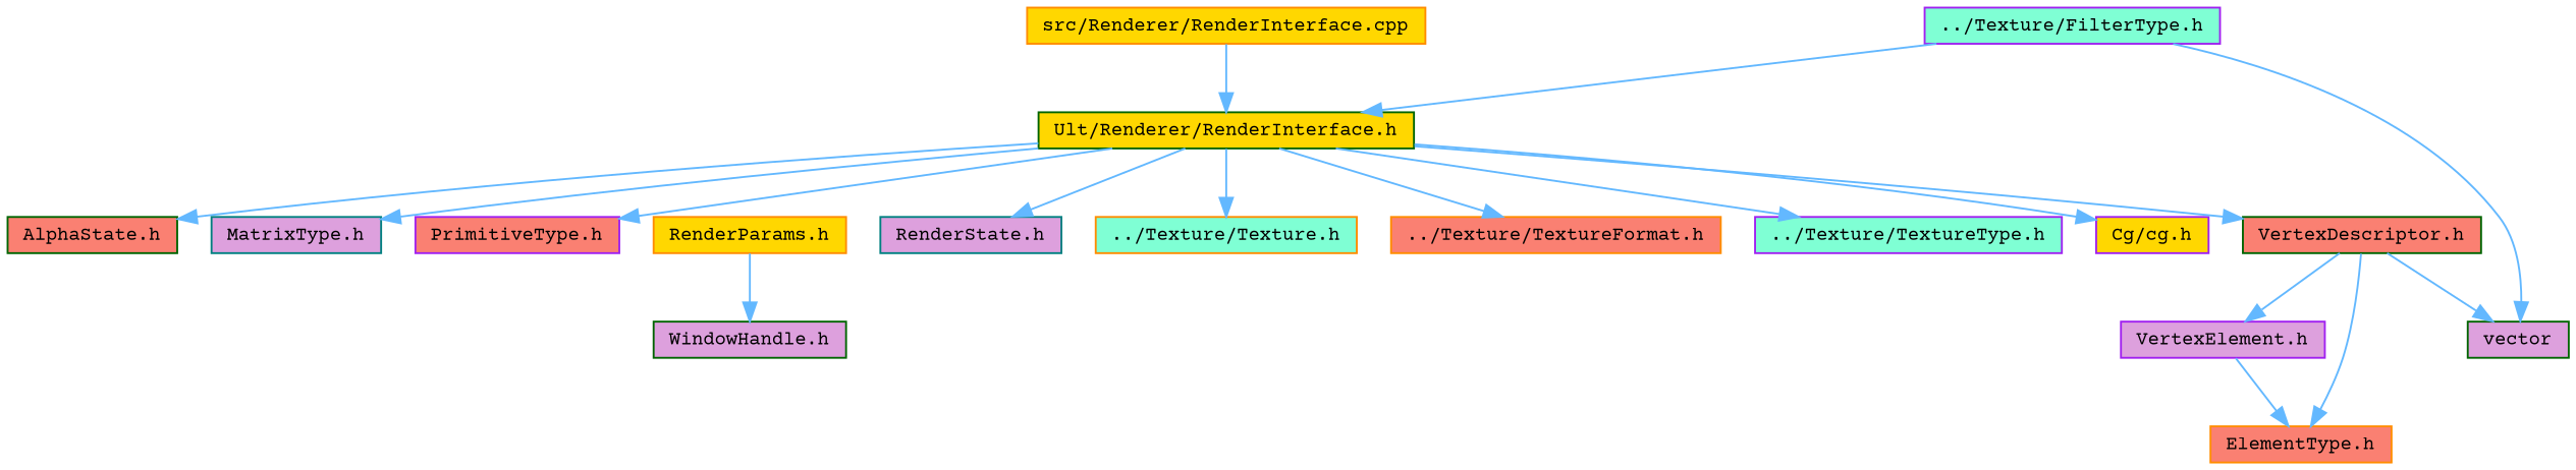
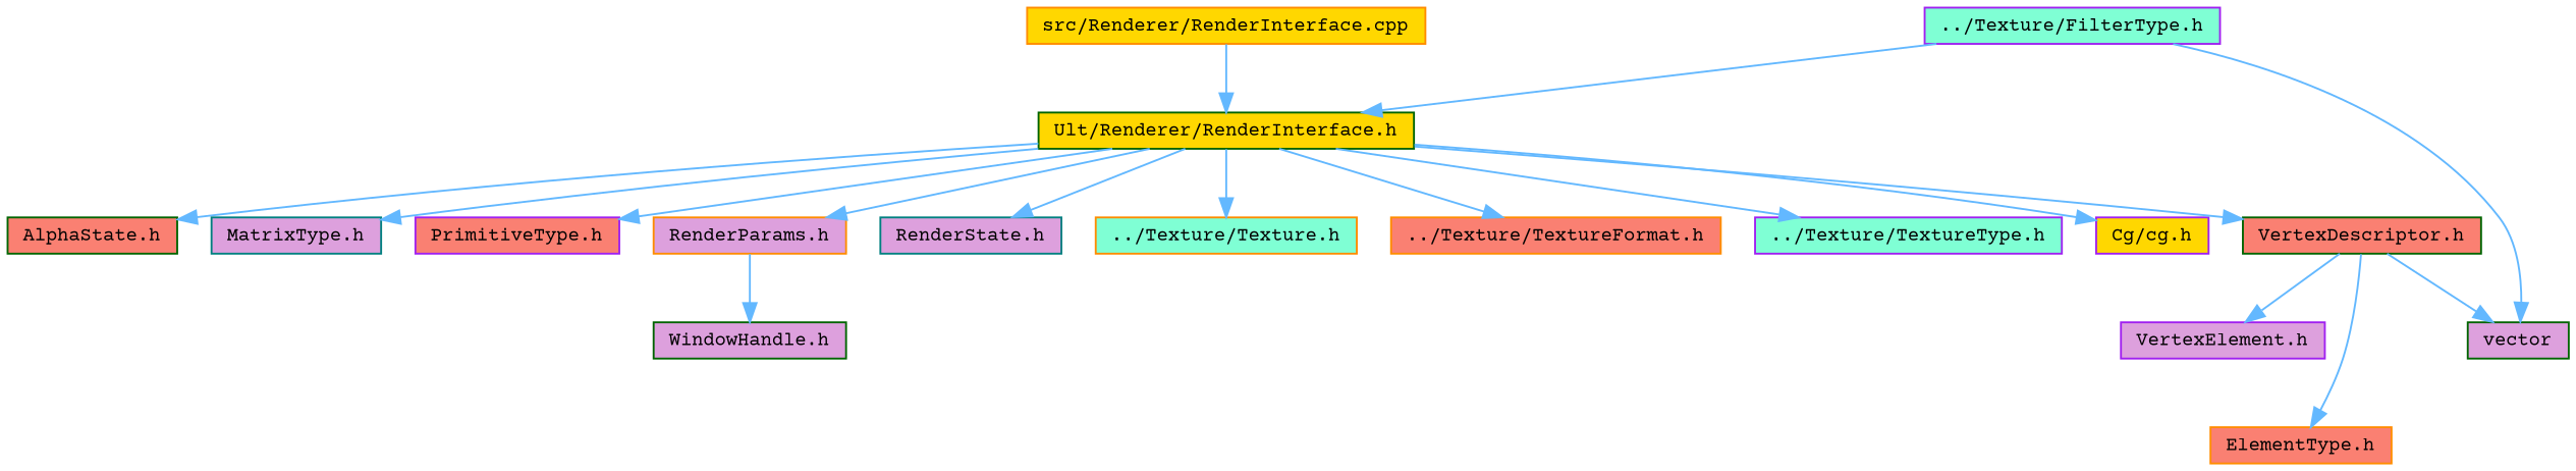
  digraph {
    fontname="Courier Prime"
    node [color=darkorange fillcolor=salmon fontname="Courier Prime" fontsize=10 shape=box style=filled]
    edge [color=steelblue1 fontname="Courier Prime" fontsize=10 labelfontname=Helvetica labelfontsize=10 style=solid]
    n1 [fillcolor=gold fontcolor=black height=0.2 label="src/Renderer/RenderInterface.cpp" width=0.4]
    n2 [color=darkgreen fillcolor=gold height=0.2 label="Ult/Renderer/RenderInterface.h" width=0.4]
    n3 [color=purple fillcolor=gold height=0.2 label="Cg/cg.h" width=0.4]
    n4 [color=darkgreen height=0.2 label="AlphaState.h" width=0.4]
    n5 [color=teal fillcolor=plum height=0.2 label="MatrixType.h" width=0.4]
    n6 [color=purple height=0.2 label="PrimitiveType.h" width=0.4]
-   n7 [fillcolor=gold height=0.2 label="RenderParams.h" width=0.4]
+   n7 [fillcolor=plum height=0.2 label="RenderParams.h" width=0.4]
    n8 [color=teal fillcolor=plum height=0.2 label="RenderState.h" width=0.4]
    n9 [fillcolor=aquamarine height=0.2 label="../Texture/Texture.h" width=0.4]
    n10 [height=0.2 label="../Texture/TextureFormat.h" width=0.4]
    n11 [color=purple fillcolor=aquamarine height=0.2 label="../Texture/TextureType.h" width=0.4]
    n12 [color=darkgreen height=0.2 label="VertexDescriptor.h" width=0.4]
    n13 [color=darkgreen fillcolor=plum height=0.2 label="WindowHandle.h" width=0.4]
    n14 [color=purple fillcolor=aquamarine height=0.2 label="../Texture/FilterType.h" width=0.4]
    n15 [color=darkgreen fillcolor=plum height=0.2 label=vector width=0.4]
    n16 [height=0.2 label="ElementType.h" width=0.4]
    n17 [color=purple fillcolor=plum height=0.2 label="VertexElement.h" width=0.4]
    n1 -> n2
    n2 -> n3
    n2 -> n4
    n2 -> n5
    n2 -> n6
+   n2 -> n7
    n2 -> n8
    n2 -> n9
    n2 -> n10
    n2 -> n11
    n2 -> n12
    n7 -> n13
    n12 -> n15
    n12 -> n16
    n12 -> n17
    n14 -> n2
    n14 -> n15
-   n17 -> n16
  }
